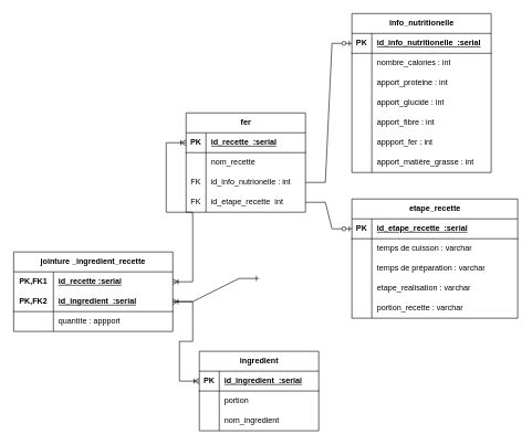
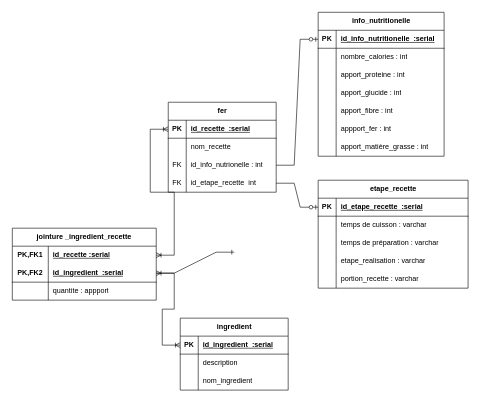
  <mxCell id="0" />
  <mxCell id="1" parent="0" />
  <mxCell id="2" value="fer" style="shape=table;startSize=30;container=1;collapsible=1;childLayout=tableLayout;fixedRows=1;rowLines=0;fontStyle=1;align=center;resizeLast=1;html=1;" parent="1" vertex="1"><mxGeometry x="280" y="170" width="180" height="150" as="geometry" /></mxCell>
  <mxCell id="3" value="" style="shape=tableRow;horizontal=0;startSize=0;swimlaneHead=0;swimlaneBody=0;fillColor=none;collapsible=0;dropTarget=0;points=[[0,0.5],[1,0.5]];portConstraint=eastwest;top=0;left=0;right=0;bottom=1;" parent="2" vertex="1"><mxGeometry y="30" width="180" height="30" as="geometry" /></mxCell>
  <mxCell id="4" value="PK" style="shape=partialRectangle;connectable=0;fillColor=none;top=0;left=0;bottom=0;right=0;fontStyle=1;overflow=hidden;whiteSpace=wrap;html=1;" parent="3" vertex="1"><mxGeometry width="30" height="30" as="geometry"><mxRectangle width="30" height="30" as="alternateBounds" /></mxGeometry></mxCell>
  <mxCell id="5" value="id_recette&amp;nbsp;&amp;nbsp;:serial" style="shape=partialRectangle;connectable=0;fillColor=none;top=0;left=0;bottom=0;right=0;align=left;spacingLeft=6;fontStyle=5;overflow=hidden;whiteSpace=wrap;html=1;" parent="3" vertex="1"><mxGeometry x="30" width="150" height="30" as="geometry"><mxRectangle width="150" height="30" as="alternateBounds" /></mxGeometry></mxCell>
  <mxCell id="6" value="" style="shape=tableRow;horizontal=0;startSize=0;swimlaneHead=0;swimlaneBody=0;fillColor=none;collapsible=0;dropTarget=0;points=[[0,0.5],[1,0.5]];portConstraint=eastwest;top=0;left=0;right=0;bottom=0;" parent="2" vertex="1"><mxGeometry y="60" width="180" height="30" as="geometry" /></mxCell>
  <mxCell id="7" value="" style="shape=partialRectangle;connectable=0;fillColor=none;top=0;left=0;bottom=0;right=0;editable=1;overflow=hidden;whiteSpace=wrap;html=1;" parent="6" vertex="1"><mxGeometry width="30" height="30" as="geometry"><mxRectangle width="30" height="30" as="alternateBounds" /></mxGeometry></mxCell>
  <mxCell id="8" value="nom_recette" style="shape=partialRectangle;connectable=0;fillColor=none;top=0;left=0;bottom=0;right=0;align=left;spacingLeft=6;overflow=hidden;whiteSpace=wrap;html=1;" parent="6" vertex="1"><mxGeometry x="30" width="150" height="30" as="geometry"><mxRectangle width="150" height="30" as="alternateBounds" /></mxGeometry></mxCell>
  <mxCell id="9" value="" style="shape=tableRow;horizontal=0;startSize=0;swimlaneHead=0;swimlaneBody=0;fillColor=none;collapsible=0;dropTarget=0;points=[[0,0.5],[1,0.5]];portConstraint=eastwest;top=0;left=0;right=0;bottom=0;" parent="2" vertex="1"><mxGeometry y="90" width="180" height="30" as="geometry" /></mxCell>
  <mxCell id="10" value="FK" style="shape=partialRectangle;connectable=0;fillColor=none;top=0;left=0;bottom=0;right=0;editable=1;overflow=hidden;whiteSpace=wrap;html=1;" parent="9" vertex="1"><mxGeometry width="30" height="30" as="geometry"><mxRectangle width="30" height="30" as="alternateBounds" /></mxGeometry></mxCell>
  <mxCell id="11" value="id_info_nutrionelle : int" style="shape=partialRectangle;connectable=0;fillColor=none;top=0;left=0;bottom=0;right=0;align=left;spacingLeft=6;overflow=hidden;whiteSpace=wrap;html=1;" parent="9" vertex="1"><mxGeometry x="30" width="150" height="30" as="geometry"><mxRectangle width="150" height="30" as="alternateBounds" /></mxGeometry></mxCell>
  <mxCell id="12" value="" style="shape=tableRow;horizontal=0;startSize=0;swimlaneHead=0;swimlaneBody=0;fillColor=none;collapsible=0;dropTarget=0;points=[[0,0.5],[1,0.5]];portConstraint=eastwest;top=0;left=0;right=0;bottom=0;" parent="2" vertex="1"><mxGeometry y="120" width="180" height="30" as="geometry" /></mxCell>
  <mxCell id="13" value="FK" style="shape=partialRectangle;connectable=0;fillColor=none;top=0;left=0;bottom=0;right=0;editable=1;overflow=hidden;whiteSpace=wrap;html=1;" parent="12" vertex="1"><mxGeometry width="30" height="30" as="geometry"><mxRectangle width="30" height="30" as="alternateBounds" /></mxGeometry></mxCell>
  <mxCell id="14" value="id_etape_recette&amp;nbsp; int" style="shape=partialRectangle;connectable=0;fillColor=none;top=0;left=0;bottom=0;right=0;align=left;spacingLeft=6;overflow=hidden;whiteSpace=wrap;html=1;" parent="12" vertex="1"><mxGeometry x="30" width="150" height="30" as="geometry"><mxRectangle width="150" height="30" as="alternateBounds" /></mxGeometry></mxCell>
  <mxCell id="15" value="info_nutritionelle" style="shape=table;startSize=30;container=1;collapsible=1;childLayout=tableLayout;fixedRows=1;rowLines=0;fontStyle=1;align=center;resizeLast=1;html=1;" parent="1" vertex="1"><mxGeometry x="530" y="20" width="210" height="240" as="geometry" /></mxCell>
  <mxCell id="16" value="" style="shape=tableRow;horizontal=0;startSize=0;swimlaneHead=0;swimlaneBody=0;fillColor=none;collapsible=0;dropTarget=0;points=[[0,0.5],[1,0.5]];portConstraint=eastwest;top=0;left=0;right=0;bottom=1;" parent="15" vertex="1"><mxGeometry y="30" width="210" height="30" as="geometry" /></mxCell>
  <mxCell id="17" value="PK" style="shape=partialRectangle;connectable=0;fillColor=none;top=0;left=0;bottom=0;right=0;fontStyle=1;overflow=hidden;whiteSpace=wrap;html=1;" parent="16" vertex="1"><mxGeometry width="30" height="30" as="geometry"><mxRectangle width="30" height="30" as="alternateBounds" /></mxGeometry></mxCell>
  <mxCell id="18" value="id_info_nutritionelle&amp;nbsp;&amp;nbsp;:serial" style="shape=partialRectangle;connectable=0;fillColor=none;top=0;left=0;bottom=0;right=0;align=left;spacingLeft=6;fontStyle=5;overflow=hidden;whiteSpace=wrap;html=1;" parent="16" vertex="1"><mxGeometry x="30" width="180" height="30" as="geometry"><mxRectangle width="180" height="30" as="alternateBounds" /></mxGeometry></mxCell>
  <mxCell id="19" value="" style="shape=tableRow;horizontal=0;startSize=0;swimlaneHead=0;swimlaneBody=0;fillColor=none;collapsible=0;dropTarget=0;points=[[0,0.5],[1,0.5]];portConstraint=eastwest;top=0;left=0;right=0;bottom=0;" parent="15" vertex="1"><mxGeometry y="60" width="210" height="30" as="geometry" /></mxCell>
  <mxCell id="20" value="" style="shape=partialRectangle;connectable=0;fillColor=none;top=0;left=0;bottom=0;right=0;editable=1;overflow=hidden;whiteSpace=wrap;html=1;" parent="19" vertex="1"><mxGeometry width="30" height="30" as="geometry"><mxRectangle width="30" height="30" as="alternateBounds" /></mxGeometry></mxCell>
  <mxCell id="21" value="nombre_calories : int" style="shape=partialRectangle;connectable=0;fillColor=none;top=0;left=0;bottom=0;right=0;align=left;spacingLeft=6;overflow=hidden;whiteSpace=wrap;html=1;" parent="19" vertex="1"><mxGeometry x="30" width="180" height="30" as="geometry"><mxRectangle width="180" height="30" as="alternateBounds" /></mxGeometry></mxCell>
  <mxCell id="22" value="" style="shape=tableRow;horizontal=0;startSize=0;swimlaneHead=0;swimlaneBody=0;fillColor=none;collapsible=0;dropTarget=0;points=[[0,0.5],[1,0.5]];portConstraint=eastwest;top=0;left=0;right=0;bottom=0;" parent="15" vertex="1"><mxGeometry y="90" width="210" height="30" as="geometry" /></mxCell>
  <mxCell id="23" value="" style="shape=partialRectangle;connectable=0;fillColor=none;top=0;left=0;bottom=0;right=0;editable=1;overflow=hidden;whiteSpace=wrap;html=1;" parent="22" vertex="1"><mxGeometry width="30" height="30" as="geometry"><mxRectangle width="30" height="30" as="alternateBounds" /></mxGeometry></mxCell>
  <mxCell id="24" value="apport_proteine : int" style="shape=partialRectangle;connectable=0;fillColor=none;top=0;left=0;bottom=0;right=0;align=left;spacingLeft=6;overflow=hidden;whiteSpace=wrap;html=1;" parent="22" vertex="1"><mxGeometry x="30" width="180" height="30" as="geometry"><mxRectangle width="180" height="30" as="alternateBounds" /></mxGeometry></mxCell>
  <mxCell id="25" value="" style="shape=tableRow;horizontal=0;startSize=0;swimlaneHead=0;swimlaneBody=0;fillColor=none;collapsible=0;dropTarget=0;points=[[0,0.5],[1,0.5]];portConstraint=eastwest;top=0;left=0;right=0;bottom=0;" parent="15" vertex="1"><mxGeometry y="120" width="210" height="30" as="geometry" /></mxCell>
  <mxCell id="26" value="" style="shape=partialRectangle;connectable=0;fillColor=none;top=0;left=0;bottom=0;right=0;editable=1;overflow=hidden;whiteSpace=wrap;html=1;" parent="25" vertex="1"><mxGeometry width="30" height="30" as="geometry"><mxRectangle width="30" height="30" as="alternateBounds" /></mxGeometry></mxCell>
  <mxCell id="27" value="apport_glucide : int" style="shape=partialRectangle;connectable=0;fillColor=none;top=0;left=0;bottom=0;right=0;align=left;spacingLeft=6;overflow=hidden;whiteSpace=wrap;html=1;" parent="25" vertex="1"><mxGeometry x="30" width="180" height="30" as="geometry"><mxRectangle width="180" height="30" as="alternateBounds" /></mxGeometry></mxCell>
  <mxCell id="28" style="shape=tableRow;horizontal=0;startSize=0;swimlaneHead=0;swimlaneBody=0;fillColor=none;collapsible=0;dropTarget=0;points=[[0,0.5],[1,0.5]];portConstraint=eastwest;top=0;left=0;right=0;bottom=0;" parent="15" vertex="1"><mxGeometry y="150" width="210" height="30" as="geometry" /></mxCell>
  <mxCell id="29" style="shape=partialRectangle;connectable=0;fillColor=none;top=0;left=0;bottom=0;right=0;editable=1;overflow=hidden;whiteSpace=wrap;html=1;" parent="28" vertex="1"><mxGeometry width="30" height="30" as="geometry"><mxRectangle width="30" height="30" as="alternateBounds" /></mxGeometry></mxCell>
  <mxCell id="30" value="apport_fibre : int" style="shape=partialRectangle;connectable=0;fillColor=none;top=0;left=0;bottom=0;right=0;align=left;spacingLeft=6;overflow=hidden;whiteSpace=wrap;html=1;" parent="28" vertex="1"><mxGeometry x="30" width="180" height="30" as="geometry"><mxRectangle width="180" height="30" as="alternateBounds" /></mxGeometry></mxCell>
  <mxCell id="31" style="shape=tableRow;horizontal=0;startSize=0;swimlaneHead=0;swimlaneBody=0;fillColor=none;collapsible=0;dropTarget=0;points=[[0,0.5],[1,0.5]];portConstraint=eastwest;top=0;left=0;right=0;bottom=0;" parent="15" vertex="1"><mxGeometry y="180" width="210" height="30" as="geometry" /></mxCell>
  <mxCell id="32" style="shape=partialRectangle;connectable=0;fillColor=none;top=0;left=0;bottom=0;right=0;editable=1;overflow=hidden;whiteSpace=wrap;html=1;" parent="31" vertex="1"><mxGeometry width="30" height="30" as="geometry"><mxRectangle width="30" height="30" as="alternateBounds" /></mxGeometry></mxCell>
  <mxCell id="33" value="appport_fer : int" style="shape=partialRectangle;connectable=0;fillColor=none;top=0;left=0;bottom=0;right=0;align=left;spacingLeft=6;overflow=hidden;whiteSpace=wrap;html=1;" parent="31" vertex="1"><mxGeometry x="30" width="180" height="30" as="geometry"><mxRectangle width="180" height="30" as="alternateBounds" /></mxGeometry></mxCell>
  <mxCell id="34" style="shape=tableRow;horizontal=0;startSize=0;swimlaneHead=0;swimlaneBody=0;fillColor=none;collapsible=0;dropTarget=0;points=[[0,0.5],[1,0.5]];portConstraint=eastwest;top=0;left=0;right=0;bottom=0;" parent="15" vertex="1"><mxGeometry y="210" width="210" height="30" as="geometry" /></mxCell>
  <mxCell id="35" style="shape=partialRectangle;connectable=0;fillColor=none;top=0;left=0;bottom=0;right=0;editable=1;overflow=hidden;whiteSpace=wrap;html=1;" parent="34" vertex="1"><mxGeometry width="30" height="30" as="geometry"><mxRectangle width="30" height="30" as="alternateBounds" /></mxGeometry></mxCell>
  <mxCell id="36" value="apport_matière_grasse : int" style="shape=partialRectangle;connectable=0;fillColor=none;top=0;left=0;bottom=0;right=0;align=left;spacingLeft=6;overflow=hidden;whiteSpace=wrap;html=1;" parent="34" vertex="1"><mxGeometry x="30" width="180" height="30" as="geometry"><mxRectangle width="180" height="30" as="alternateBounds" /></mxGeometry></mxCell>
  <mxCell id="37" value="ingredient" style="shape=table;startSize=30;container=1;collapsible=1;childLayout=tableLayout;fixedRows=1;rowLines=0;fontStyle=1;align=center;resizeLast=1;html=1;" parent="1" vertex="1"><mxGeometry x="300" y="530" width="180" height="120" as="geometry" /></mxCell>
  <mxCell id="38" value="" style="shape=tableRow;horizontal=0;startSize=0;swimlaneHead=0;swimlaneBody=0;fillColor=none;collapsible=0;dropTarget=0;points=[[0,0.5],[1,0.5]];portConstraint=eastwest;top=0;left=0;right=0;bottom=1;" parent="37" vertex="1"><mxGeometry y="30" width="180" height="30" as="geometry" /></mxCell>
  <mxCell id="39" value="PK" style="shape=partialRectangle;connectable=0;fillColor=none;top=0;left=0;bottom=0;right=0;fontStyle=1;overflow=hidden;whiteSpace=wrap;html=1;" parent="38" vertex="1"><mxGeometry width="30" height="30" as="geometry"><mxRectangle width="30" height="30" as="alternateBounds" /></mxGeometry></mxCell>
  <mxCell id="40" value="id_ingredient&amp;nbsp;&amp;nbsp;:serial" style="shape=partialRectangle;connectable=0;fillColor=none;top=0;left=0;bottom=0;right=0;align=left;spacingLeft=6;fontStyle=5;overflow=hidden;whiteSpace=wrap;html=1;" parent="38" vertex="1"><mxGeometry x="30" width="150" height="30" as="geometry"><mxRectangle width="150" height="30" as="alternateBounds" /></mxGeometry></mxCell>
  <mxCell id="41" value="" style="shape=tableRow;horizontal=0;startSize=0;swimlaneHead=0;swimlaneBody=0;fillColor=none;collapsible=0;dropTarget=0;points=[[0,0.5],[1,0.5]];portConstraint=eastwest;top=0;left=0;right=0;bottom=0;" parent="37" vertex="1"><mxGeometry y="60" width="180" height="30" as="geometry" /></mxCell>
  <mxCell id="42" value="" style="shape=partialRectangle;connectable=0;fillColor=none;top=0;left=0;bottom=0;right=0;editable=1;overflow=hidden;whiteSpace=wrap;html=1;" parent="41" vertex="1"><mxGeometry width="30" height="30" as="geometry"><mxRectangle width="30" height="30" as="alternateBounds" /></mxGeometry></mxCell>
- <mxCell id="43" value="portion" style="shape=partialRectangle;connectable=0;fillColor=none;top=0;left=0;bottom=0;right=0;align=left;spacingLeft=6;overflow=hidden;whiteSpace=wrap;html=1;" parent="41" vertex="1"><mxGeometry x="30" width="150" height="30" as="geometry"><mxRectangle width="150" height="30" as="alternateBounds" /></mxGeometry></mxCell>
+ <mxCell id="43" value="description" style="shape=partialRectangle;connectable=0;fillColor=none;top=0;left=0;bottom=0;right=0;align=left;spacingLeft=6;overflow=hidden;whiteSpace=wrap;html=1;" parent="41" vertex="1"><mxGeometry x="30" width="150" height="30" as="geometry"><mxRectangle width="150" height="30" as="alternateBounds" /></mxGeometry></mxCell>
  <mxCell id="44" value="" style="shape=tableRow;horizontal=0;startSize=0;swimlaneHead=0;swimlaneBody=0;fillColor=none;collapsible=0;dropTarget=0;points=[[0,0.5],[1,0.5]];portConstraint=eastwest;top=0;left=0;right=0;bottom=0;" parent="37" vertex="1"><mxGeometry y="90" width="180" height="30" as="geometry" /></mxCell>
  <mxCell id="45" value="" style="shape=partialRectangle;connectable=0;fillColor=none;top=0;left=0;bottom=0;right=0;editable=1;overflow=hidden;whiteSpace=wrap;html=1;" parent="44" vertex="1"><mxGeometry width="30" height="30" as="geometry"><mxRectangle width="30" height="30" as="alternateBounds" /></mxGeometry></mxCell>
  <mxCell id="46" value="nom_ingredient" style="shape=partialRectangle;connectable=0;fillColor=none;top=0;left=0;bottom=0;right=0;align=left;spacingLeft=6;overflow=hidden;whiteSpace=wrap;html=1;" parent="44" vertex="1"><mxGeometry x="30" width="150" height="30" as="geometry"><mxRectangle width="150" height="30" as="alternateBounds" /></mxGeometry></mxCell>
  <mxCell id="47" value="etape_recette" style="shape=table;startSize=30;container=1;collapsible=1;childLayout=tableLayout;fixedRows=1;rowLines=0;fontStyle=1;align=center;resizeLast=1;html=1;" parent="1" vertex="1"><mxGeometry x="530" y="300" width="250" height="180" as="geometry" /></mxCell>
  <mxCell id="48" value="" style="shape=tableRow;horizontal=0;startSize=0;swimlaneHead=0;swimlaneBody=0;fillColor=none;collapsible=0;dropTarget=0;points=[[0,0.5],[1,0.5]];portConstraint=eastwest;top=0;left=0;right=0;bottom=1;" parent="47" vertex="1"><mxGeometry y="30" width="250" height="30" as="geometry" /></mxCell>
  <mxCell id="49" value="PK" style="shape=partialRectangle;connectable=0;fillColor=none;top=0;left=0;bottom=0;right=0;fontStyle=1;overflow=hidden;whiteSpace=wrap;html=1;" parent="48" vertex="1"><mxGeometry width="30" height="30" as="geometry"><mxRectangle width="30" height="30" as="alternateBounds" /></mxGeometry></mxCell>
  <mxCell id="50" value="id_etape_recette&amp;nbsp;&amp;nbsp;:serial" style="shape=partialRectangle;connectable=0;fillColor=none;top=0;left=0;bottom=0;right=0;align=left;spacingLeft=6;fontStyle=5;overflow=hidden;whiteSpace=wrap;html=1;" parent="48" vertex="1"><mxGeometry x="30" width="220" height="30" as="geometry"><mxRectangle width="220" height="30" as="alternateBounds" /></mxGeometry></mxCell>
  <mxCell id="51" value="" style="shape=tableRow;horizontal=0;startSize=0;swimlaneHead=0;swimlaneBody=0;fillColor=none;collapsible=0;dropTarget=0;points=[[0,0.5],[1,0.5]];portConstraint=eastwest;top=0;left=0;right=0;bottom=0;" parent="47" vertex="1"><mxGeometry y="60" width="250" height="30" as="geometry" /></mxCell>
  <mxCell id="52" value="" style="shape=partialRectangle;connectable=0;fillColor=none;top=0;left=0;bottom=0;right=0;editable=1;overflow=hidden;whiteSpace=wrap;html=1;" parent="51" vertex="1"><mxGeometry width="30" height="30" as="geometry"><mxRectangle width="30" height="30" as="alternateBounds" /></mxGeometry></mxCell>
  <mxCell id="53" value="temps de cuisson : varchar" style="shape=partialRectangle;connectable=0;fillColor=none;top=0;left=0;bottom=0;right=0;align=left;spacingLeft=6;overflow=hidden;whiteSpace=wrap;html=1;" parent="51" vertex="1"><mxGeometry x="30" width="220" height="30" as="geometry"><mxRectangle width="220" height="30" as="alternateBounds" /></mxGeometry></mxCell>
  <mxCell id="54" style="shape=tableRow;horizontal=0;startSize=0;swimlaneHead=0;swimlaneBody=0;fillColor=none;collapsible=0;dropTarget=0;points=[[0,0.5],[1,0.5]];portConstraint=eastwest;top=0;left=0;right=0;bottom=0;" parent="47" vertex="1"><mxGeometry y="90" width="250" height="30" as="geometry" /></mxCell>
  <mxCell id="55" style="shape=partialRectangle;connectable=0;fillColor=none;top=0;left=0;bottom=0;right=0;editable=1;overflow=hidden;whiteSpace=wrap;html=1;" parent="54" vertex="1"><mxGeometry width="30" height="30" as="geometry"><mxRectangle width="30" height="30" as="alternateBounds" /></mxGeometry></mxCell>
  <mxCell id="56" value="temps de préparation : varchar" style="shape=partialRectangle;connectable=0;fillColor=none;top=0;left=0;bottom=0;right=0;align=left;spacingLeft=6;overflow=hidden;whiteSpace=wrap;html=1;" parent="54" vertex="1"><mxGeometry x="30" width="220" height="30" as="geometry"><mxRectangle width="220" height="30" as="alternateBounds" /></mxGeometry></mxCell>
  <mxCell id="57" value="" style="shape=tableRow;horizontal=0;startSize=0;swimlaneHead=0;swimlaneBody=0;fillColor=none;collapsible=0;dropTarget=0;points=[[0,0.5],[1,0.5]];portConstraint=eastwest;top=0;left=0;right=0;bottom=0;" parent="47" vertex="1"><mxGeometry y="120" width="250" height="30" as="geometry" /></mxCell>
  <mxCell id="58" value="" style="shape=partialRectangle;connectable=0;fillColor=none;top=0;left=0;bottom=0;right=0;editable=1;overflow=hidden;whiteSpace=wrap;html=1;" parent="57" vertex="1"><mxGeometry width="30" height="30" as="geometry"><mxRectangle width="30" height="30" as="alternateBounds" /></mxGeometry></mxCell>
  <mxCell id="59" value="etape_realisation : varchar" style="shape=partialRectangle;connectable=0;fillColor=none;top=0;left=0;bottom=0;right=0;align=left;spacingLeft=6;overflow=hidden;whiteSpace=wrap;html=1;" parent="57" vertex="1"><mxGeometry x="30" width="220" height="30" as="geometry"><mxRectangle width="220" height="30" as="alternateBounds" /></mxGeometry></mxCell>
  <mxCell id="60" style="shape=tableRow;horizontal=0;startSize=0;swimlaneHead=0;swimlaneBody=0;fillColor=none;collapsible=0;dropTarget=0;points=[[0,0.5],[1,0.5]];portConstraint=eastwest;top=0;left=0;right=0;bottom=0;" parent="47" vertex="1"><mxGeometry y="150" width="250" height="30" as="geometry" /></mxCell>
  <mxCell id="61" style="shape=partialRectangle;connectable=0;fillColor=none;top=0;left=0;bottom=0;right=0;editable=1;overflow=hidden;whiteSpace=wrap;html=1;" parent="60" vertex="1"><mxGeometry width="30" height="30" as="geometry"><mxRectangle width="30" height="30" as="alternateBounds" /></mxGeometry></mxCell>
  <mxCell id="62" value="portion_recette : varchar" style="shape=partialRectangle;connectable=0;fillColor=none;top=0;left=0;bottom=0;right=0;align=left;spacingLeft=6;overflow=hidden;whiteSpace=wrap;html=1;" parent="60" vertex="1"><mxGeometry x="30" width="220" height="30" as="geometry"><mxRectangle width="220" height="30" as="alternateBounds" /></mxGeometry></mxCell>
  <mxCell id="63" value="" style="edgeStyle=entityRelationEdgeStyle;fontSize=12;html=1;endArrow=ERzeroToOne;endFill=1;rounded=0;entryX=0;entryY=0.5;entryDx=0;entryDy=0;exitX=1;exitY=0.5;exitDx=0;exitDy=0;" parent="1" source="9" target="16" edge="1"><mxGeometry width="100" height="100" relative="1" as="geometry"><mxPoint x="290" y="260" as="sourcePoint" /><mxPoint x="390" y="160" as="targetPoint" /></mxGeometry></mxCell>
  <mxCell id="64" value="" style="edgeStyle=entityRelationEdgeStyle;fontSize=12;html=1;endArrow=ERzeroToOne;endFill=1;rounded=0;exitX=1;exitY=0.5;exitDx=0;exitDy=0;entryX=0;entryY=0.5;entryDx=0;entryDy=0;" parent="1" source="12" target="48" edge="1"><mxGeometry width="100" height="100" relative="1" as="geometry"><mxPoint x="290" y="310" as="sourcePoint" /><mxPoint x="390" y="210" as="targetPoint" /></mxGeometry></mxCell>
  <mxCell id="65" value="" style="edgeStyle=entityRelationEdgeStyle;fontSize=12;html=1;endArrow=ERoneToMany;startArrow=ERoneToMany;rounded=0;entryX=0;entryY=0.5;entryDx=0;entryDy=0;exitX=1;exitY=0.5;exitDx=0;exitDy=0;" parent="1" source="69" target="3" edge="1"><mxGeometry width="100" height="100" relative="1" as="geometry"><mxPoint x="20" y="400" as="sourcePoint" /><mxPoint x="120" y="300" as="targetPoint" /></mxGeometry></mxCell>
  <mxCell id="66" value="" style="edgeStyle=entityRelationEdgeStyle;fontSize=12;html=1;endArrow=ERone;endFill=1;rounded=0;exitX=1;exitY=0.5;exitDx=0;exitDy=0;entryX=0;entryY=0.5;entryDx=0;entryDy=0;" parent="1" source="72" edge="1"><mxGeometry width="100" height="100" relative="1" as="geometry"><mxPoint x="290" y="520" as="sourcePoint" /><mxPoint x="390" y="420" as="targetPoint" /></mxGeometry></mxCell>
  <mxCell id="67" value="" style="edgeStyle=entityRelationEdgeStyle;fontSize=12;html=1;endArrow=ERoneToMany;startArrow=ERoneToMany;rounded=0;entryX=1;entryY=0.5;entryDx=0;entryDy=0;exitX=0;exitY=0.5;exitDx=0;exitDy=0;" edge="1" parent="1" source="38" target="72"><mxGeometry width="100" height="100" relative="1" as="geometry"><mxPoint x="300" y="575" as="sourcePoint" /><mxPoint x="280" y="255" as="targetPoint" /></mxGeometry></mxCell>
  <mxCell id="68" value="jointure _ingredient_recette" style="shape=table;startSize=30;container=1;collapsible=1;childLayout=tableLayout;fixedRows=1;rowLines=0;fontStyle=1;align=center;resizeLast=1;html=1;whiteSpace=wrap;" parent="1" vertex="1"><mxGeometry x="20" y="380" width="240" height="120" as="geometry" /></mxCell>
  <mxCell id="69" value="" style="shape=tableRow;horizontal=0;startSize=0;swimlaneHead=0;swimlaneBody=0;fillColor=none;collapsible=0;dropTarget=0;points=[[0,0.5],[1,0.5]];portConstraint=eastwest;top=0;left=0;right=0;bottom=0;html=1;" parent="68" vertex="1"><mxGeometry y="30" width="240" height="30" as="geometry" /></mxCell>
  <mxCell id="70" value="PK,FK1" style="shape=partialRectangle;connectable=0;fillColor=none;top=0;left=0;bottom=0;right=0;fontStyle=1;overflow=hidden;html=1;whiteSpace=wrap;" parent="69" vertex="1"><mxGeometry width="60" height="30" as="geometry"><mxRectangle width="60" height="30" as="alternateBounds" /></mxGeometry></mxCell>
  <mxCell id="71" value="id_recette :serial" style="shape=partialRectangle;connectable=0;fillColor=none;top=0;left=0;bottom=0;right=0;align=left;spacingLeft=6;fontStyle=5;overflow=hidden;html=1;whiteSpace=wrap;" parent="69" vertex="1"><mxGeometry x="60" width="180" height="30" as="geometry"><mxRectangle width="180" height="30" as="alternateBounds" /></mxGeometry></mxCell>
  <mxCell id="72" value="" style="shape=tableRow;horizontal=0;startSize=0;swimlaneHead=0;swimlaneBody=0;fillColor=none;collapsible=0;dropTarget=0;points=[[0,0.5],[1,0.5]];portConstraint=eastwest;top=0;left=0;right=0;bottom=1;html=1;" parent="68" vertex="1"><mxGeometry y="60" width="240" height="30" as="geometry" /></mxCell>
  <mxCell id="73" value="PK,FK2" style="shape=partialRectangle;connectable=0;fillColor=none;top=0;left=0;bottom=0;right=0;fontStyle=1;overflow=hidden;html=1;whiteSpace=wrap;" parent="72" vertex="1"><mxGeometry width="60" height="30" as="geometry"><mxRectangle width="60" height="30" as="alternateBounds" /></mxGeometry></mxCell>
  <mxCell id="74" value="id_ingredient&amp;nbsp;&amp;nbsp;:serial" style="shape=partialRectangle;connectable=0;fillColor=none;top=0;left=0;bottom=0;right=0;align=left;spacingLeft=6;fontStyle=5;overflow=hidden;html=1;whiteSpace=wrap;" parent="72" vertex="1"><mxGeometry x="60" width="180" height="30" as="geometry"><mxRectangle width="180" height="30" as="alternateBounds" /></mxGeometry></mxCell>
  <mxCell id="75" value="" style="shape=tableRow;horizontal=0;startSize=0;swimlaneHead=0;swimlaneBody=0;fillColor=none;collapsible=0;dropTarget=0;points=[[0,0.5],[1,0.5]];portConstraint=eastwest;top=0;left=0;right=0;bottom=0;html=1;" parent="68" vertex="1"><mxGeometry y="90" width="240" height="30" as="geometry" /></mxCell>
  <mxCell id="76" value="" style="shape=partialRectangle;connectable=0;fillColor=none;top=0;left=0;bottom=0;right=0;editable=1;overflow=hidden;html=1;whiteSpace=wrap;" parent="75" vertex="1"><mxGeometry width="60" height="30" as="geometry"><mxRectangle width="60" height="30" as="alternateBounds" /></mxGeometry></mxCell>
  <mxCell id="77" value="quantite : appport" style="shape=partialRectangle;connectable=0;fillColor=none;top=0;left=0;bottom=0;right=0;align=left;spacingLeft=6;overflow=hidden;html=1;whiteSpace=wrap;" parent="75" vertex="1"><mxGeometry x="60" width="180" height="30" as="geometry"><mxRectangle width="180" height="30" as="alternateBounds" /></mxGeometry></mxCell>
